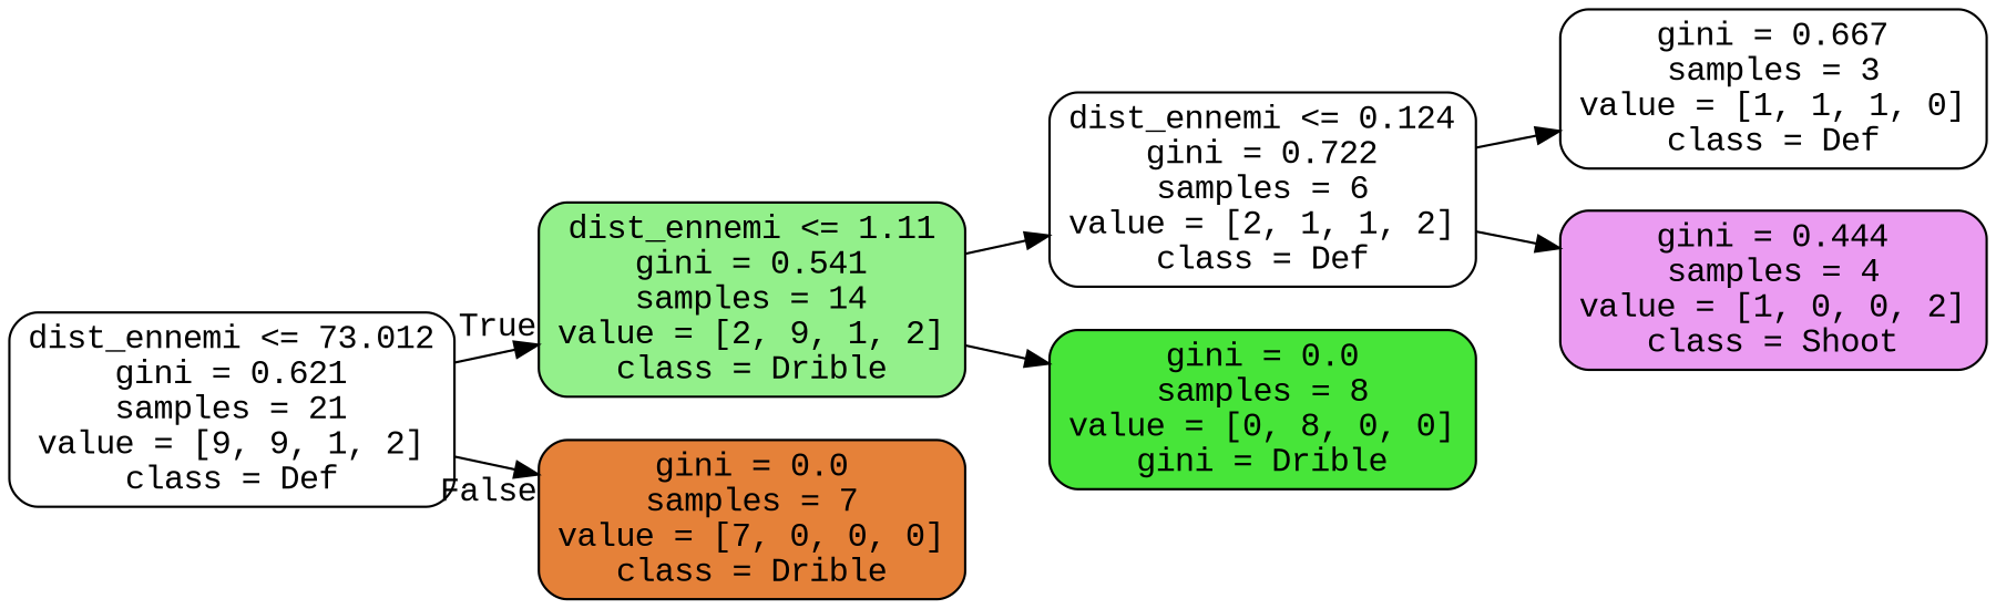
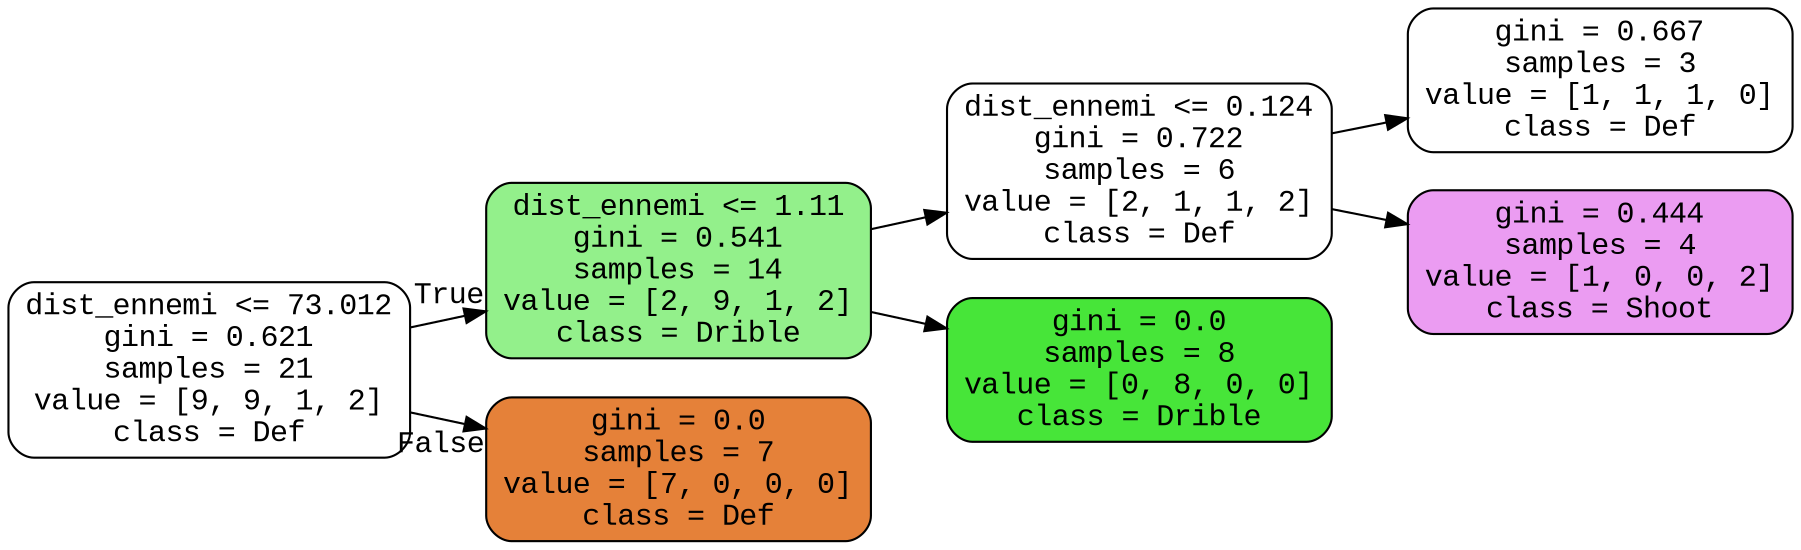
  digraph {
    fontname="Liberation Mono"
    rankdir=LR
    node [color=black fillcolor="#e5813900" fontname="Liberation Mono" shape=box style="filled, rounded"]
    edge [fontname="Liberation Mono"]
    n1 [label="dist_ennemi <= 73.012\ngini = 0.621\nsamples = 21\nvalue = [9, 9, 1, 2]\nclass = Def"]
    n2 [fillcolor="#47e53995" label="dist_ennemi <= 1.11\ngini = 0.541\nsamples = 14\nvalue = [2, 9, 1, 2]\nclass = Drible"]
-   n3 [fillcolor="#e58139ff" label="gini = 0.0\nsamples = 7\nvalue = [7, 0, 0, 0]\nclass = Drible"]
+   n3 [fillcolor="#e58139ff" label="gini = 0.0\nsamples = 7\nvalue = [7, 0, 0, 0]\nclass = Def"]
    n4 [label="dist_ennemi <= 0.124\ngini = 0.722\nsamples = 6\nvalue = [2, 1, 1, 2]\nclass = Def"]
-   n5 [fillcolor="#47e539ff" label="gini = 0.0\nsamples = 8\nvalue = [0, 8, 0, 0]\ngini = Drible"]
+   n5 [fillcolor="#47e539ff" label="gini = 0.0\nsamples = 8\nvalue = [0, 8, 0, 0]\nclass = Drible"]
    n6 [label="gini = 0.667\nsamples = 3\nvalue = [1, 1, 1, 0]\nclass = Def"]
    n7 [fillcolor="#d739e57f" label="gini = 0.444\nsamples = 4\nvalue = [1, 0, 0, 2]\nclass = Shoot"]
    n1 -> n2 [headlabel=True labelangle=45 labeldistance=2.5]
    n1 -> n3 [headlabel=False labelangle=-45 labeldistance=2.5]
    n2 -> n4
    n2 -> n5
    n4 -> n6
    n4 -> n7
  }
